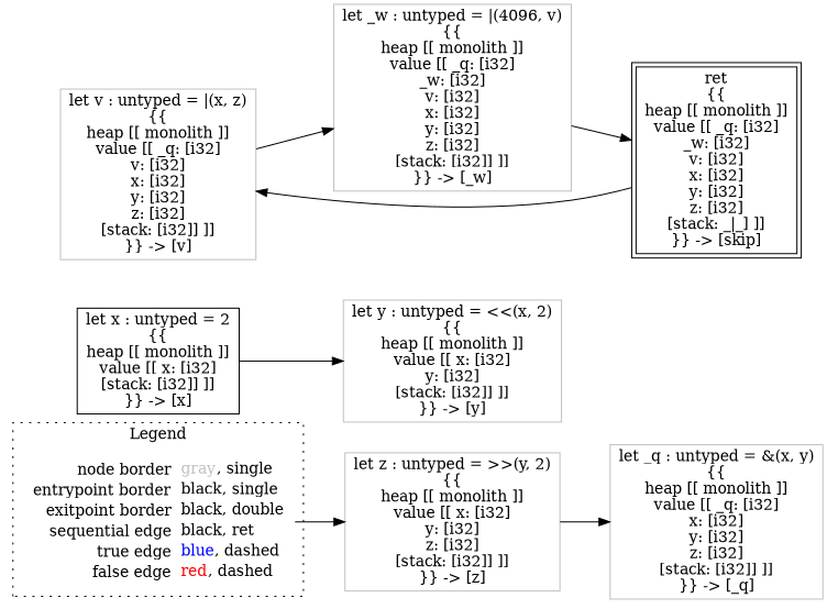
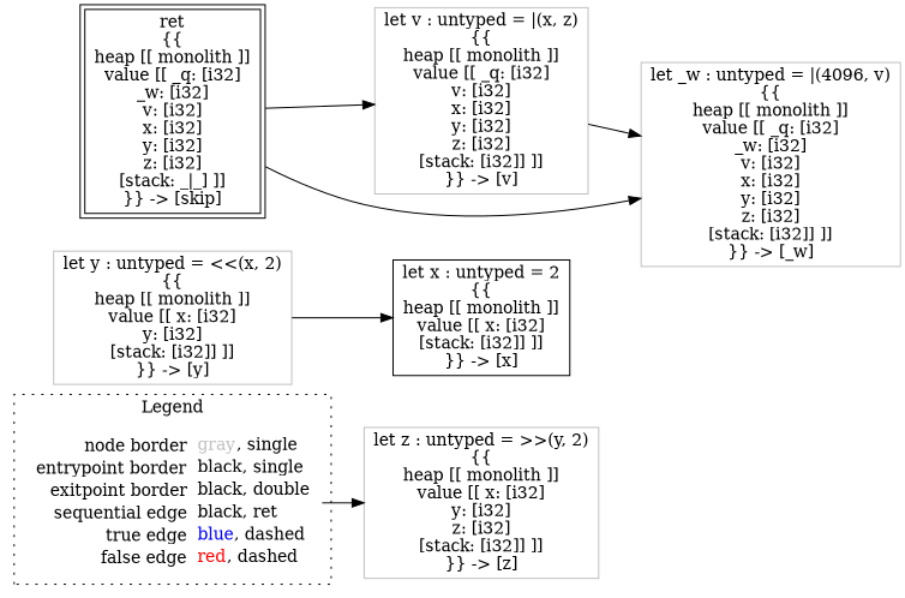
  digraph {
    rankdir=LR
    node [shape=rect color=gray]
    edge [color=black]
    n1 [label=<<table border="0" cellpadding="2" cellspacing="0" cellborder="0"><tr><td align="right">node border&nbsp;</td><td align="left"><font color="gray">gray</font>, single</td></tr><tr><td align="right">entrypoint border&nbsp;</td><td align="left"><font color="black">black</font>, single</td></tr><tr><td align="right">exitpoint border&nbsp;</td><td align="left"><font color="black">black</font>, double</td></tr><tr><td align="right">sequential edge&nbsp;</td><td align="left"><font color="black">black</font>, ret</td></tr><tr><td align="right">true edge&nbsp;</td><td align="left"><font color="blue">blue</font>, dashed</td></tr><tr><td align="right">false edge&nbsp;</td><td align="left"><font color="red">red</font>, dashed</td></tr></table>> shape=plaintext color=""]
    n2 [label=<let z : untyped = &gt;&gt;(y, 2)<BR/>{{<BR/>heap [[ monolith ]]<BR/>value [[ x: [i32]<BR/>y: [i32]<BR/>z: [i32]<BR/>[stack: [i32]] ]]<BR/>}} -&gt; [z]>]
    n3 [color=black label=<let x : untyped = 2<BR/>{{<BR/>heap [[ monolith ]]<BR/>value [[ x: [i32]<BR/>[stack: [i32]] ]]<BR/>}} -&gt; [x]>]
    n4 [label=<let y : untyped = &lt;&lt;(x, 2)<BR/>{{<BR/>heap [[ monolith ]]<BR/>value [[ x: [i32]<BR/>y: [i32]<BR/>[stack: [i32]] ]]<BR/>}} -&gt; [y]>]
-   n5 [label=<let _q : untyped = &amp;(x, y)<BR/>{{<BR/>heap [[ monolith ]]<BR/>value [[ _q: [i32]<BR/>x: [i32]<BR/>y: [i32]<BR/>z: [i32]<BR/>[stack: [i32]] ]]<BR/>}} -&gt; [_q]>]
    n6 [label=<let v : untyped = |(x, z)<BR/>{{<BR/>heap [[ monolith ]]<BR/>value [[ _q: [i32]<BR/>v: [i32]<BR/>x: [i32]<BR/>y: [i32]<BR/>z: [i32]<BR/>[stack: [i32]] ]]<BR/>}} -&gt; [v]>]
    n7 [label=<let _w : untyped = |(4096, v)<BR/>{{<BR/>heap [[ monolith ]]<BR/>value [[ _q: [i32]<BR/>_w: [i32]<BR/>v: [i32]<BR/>x: [i32]<BR/>y: [i32]<BR/>z: [i32]<BR/>[stack: [i32]] ]]<BR/>}} -&gt; [_w]>]
    n8 [color=black label=<ret<BR/>{{<BR/>heap [[ monolith ]]<BR/>value [[ _q: [i32]<BR/>_w: [i32]<BR/>v: [i32]<BR/>x: [i32]<BR/>y: [i32]<BR/>z: [i32]<BR/>[stack: _|_] ]]<BR/>}} -&gt; [skip]> peripheries=2]
    subgraph cluster_1 {
      label=Legend
      style=dotted
      n1
    }
    n1 -> n2
-   n2 -> n5
-   n3 -> n4
+   n4 -> n3
    n6 -> n7
-   n7 -> n8
+   n8 -> n7
    n8 -> n6
  }
